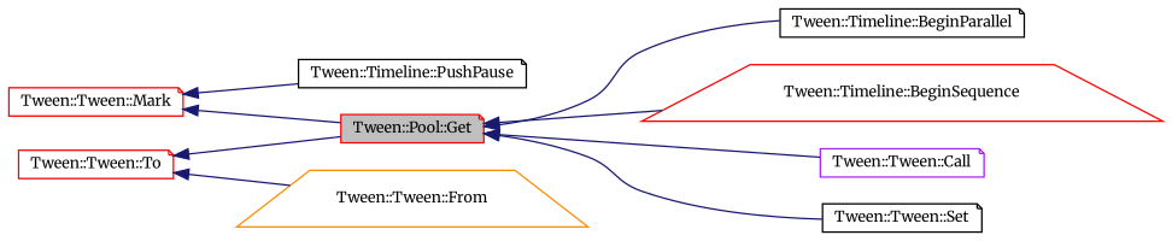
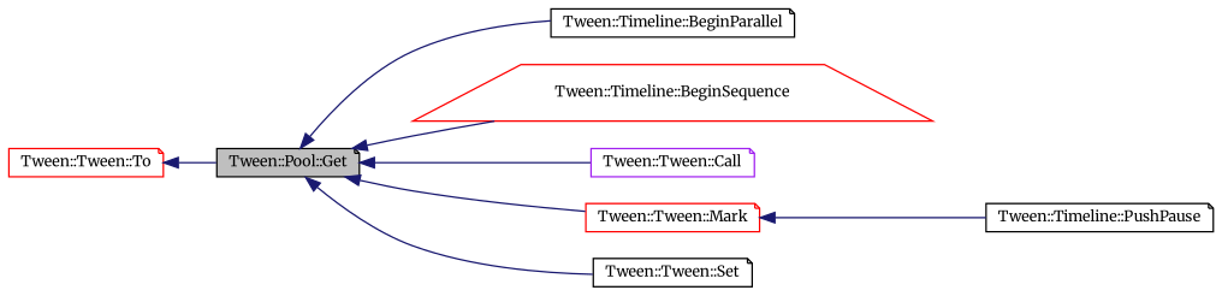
  digraph {
    fontname=Merriweather
    rankdir=LR
    node [color=red fontname=Merriweather fontsize=10 shape=note]
    edge [color=midnightblue dir=back fontname=Merriweather fontsize=10 labelfontname=FreeSans labelfontsize=10 style=solid]
-   n1 [fillcolor=grey75 fontcolor=black height=0.2 label="Tween::Pool::Get" style=filled width=0.4]
+   n1 [color=black fillcolor=grey75 fontcolor=black height=0.2 label="Tween::Pool::Get" style=filled width=0.4]
    n2 [color=black height=0.2 label="Tween::Timeline::BeginParallel" width=0.4]
    n3 [height=0.2 label="Tween::Timeline::BeginSequence" shape=trapezium width=0.4]
    n4 [color=purple height=0.2 label="Tween::Tween::Call" width=0.4]
    n5 [height=0.2 label="Tween::Tween::Mark" width=0.4]
    n6 [color=black height=0.2 label="Tween::Tween::Set" width=0.4]
    n7 [color=black height=0.2 label="Tween::Timeline::PushPause" width=0.4]
    n8 [height=0.2 label="Tween::Tween::To" width=0.4]
-   n9 [color=darkorange height=0.2 label="Tween::Tween::From" shape=trapezium width=0.4]
    n1 -> n2
    n1 -> n3
    n1 -> n4
-   n5 -> n1
+   n1 -> n5
    n1 -> n6
    n5 -> n7
    n8 -> n1
-   n8 -> n9
  }
